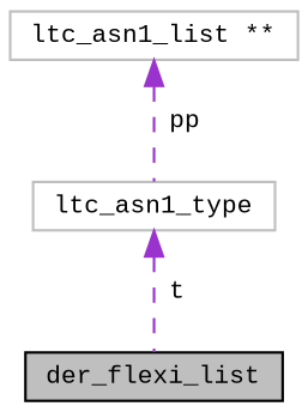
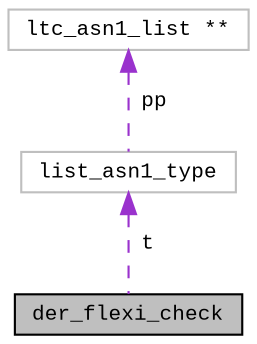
  digraph {
    fontname="Liberation Mono"
    node [color=grey75 fillcolor=white fontname="Liberation Mono" fontsize=10 shape=record style=filled]
    edge [color=darkorchid3 dir=back fontname="Liberation Mono" fontsize=10 labelfontname=Helvetica labelfontsize=10 style=dashed]
-   n1 [color=black fillcolor=grey75 fontcolor=black height=0.2 label=der_flexi_list width=0.4]
+   n1 [color=black fillcolor=grey75 fontcolor=black height=0.2 label=der_flexi_check width=0.4]
    n2 [height=0.2 label="ltc_asn1_list **" width=0.4]
-   n3 [height=0.2 label=ltc_asn1_type width=0.4]
+   n3 [height=0.2 label=list_asn1_type width=0.4]
    n2 -> n3 [label=" pp"]
    n3 -> n1 [label=" t"]
  }
